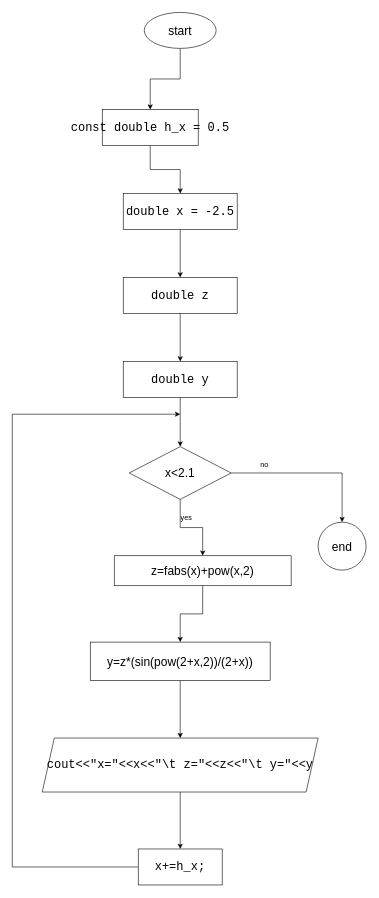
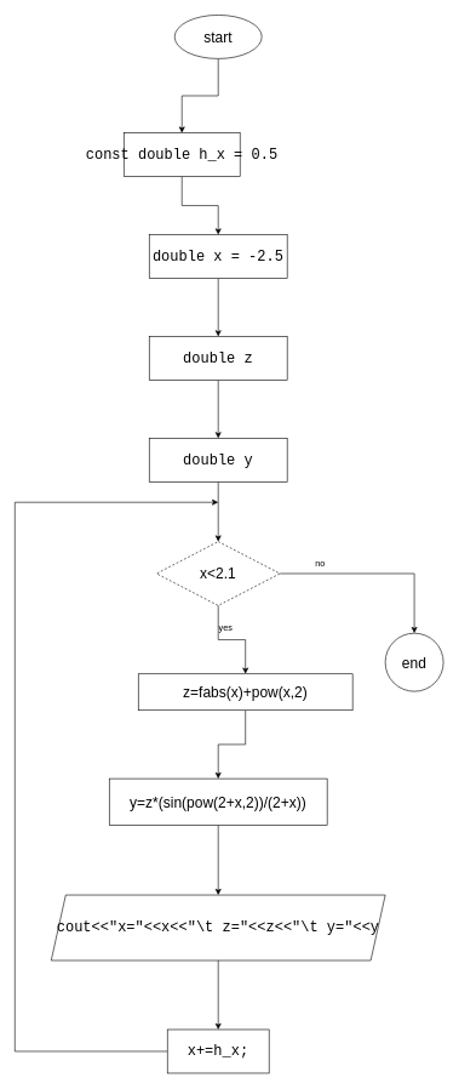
  <mxCell id="0" />
  <mxCell id="1" parent="0" />
  <mxCell id="2" value="" style="edgeStyle=orthogonalEdgeStyle;rounded=0;orthogonalLoop=1;jettySize=auto;html=1;" parent="1" source="3" target="5" edge="1"><mxGeometry relative="1" as="geometry" /></mxCell>
  <mxCell id="3" value="&lt;font style=&quot;font-size: 20px;&quot;&gt;start&lt;/font&gt;" style="ellipse;whiteSpace=wrap;html=1;" parent="1" vertex="1"><mxGeometry x="240" y="20" width="120" height="60" as="geometry" /></mxCell>
  <mxCell id="4" value="" style="edgeStyle=orthogonalEdgeStyle;rounded=0;orthogonalLoop=1;jettySize=auto;html=1;" parent="1" source="5" target="7" edge="1"><mxGeometry relative="1" as="geometry" /></mxCell>
  <mxCell id="5" value="&lt;div style=&quot;font-family: Consolas, &amp;quot;Courier New&amp;quot;, monospace; font-size: 20px; line-height: 19px; white-space: pre;&quot;&gt;&lt;div style=&quot;&quot;&gt;const double h_x = 0.5&lt;/div&gt;&lt;/div&gt;" style="whiteSpace=wrap;html=1;" parent="1" vertex="1"><mxGeometry x="170" y="182" width="160" height="60" as="geometry" /></mxCell>
  <mxCell id="6" value="" style="edgeStyle=orthogonalEdgeStyle;rounded=0;orthogonalLoop=1;jettySize=auto;html=1;" parent="1" source="7" target="9" edge="1"><mxGeometry relative="1" as="geometry" /></mxCell>
  <mxCell id="7" value="&lt;div style=&quot;font-family: Consolas, &amp;quot;Courier New&amp;quot;, monospace; font-size: 20px; line-height: 19px; white-space: pre;&quot;&gt;&lt;div style=&quot;&quot;&gt;double x = -2.5&lt;/div&gt;&lt;/div&gt;" style="whiteSpace=wrap;html=1;" parent="1" vertex="1"><mxGeometry x="205" y="322" width="190" height="60" as="geometry" /></mxCell>
  <mxCell id="8" value="" style="edgeStyle=orthogonalEdgeStyle;rounded=0;orthogonalLoop=1;jettySize=auto;html=1;" parent="1" source="9" target="11" edge="1"><mxGeometry relative="1" as="geometry" /></mxCell>
  <mxCell id="9" value="&lt;div style=&quot;font-family: Consolas, &amp;quot;Courier New&amp;quot;, monospace; font-size: 20px; line-height: 19px; white-space: pre;&quot;&gt;&lt;div style=&quot;&quot;&gt;double z&lt;/div&gt;&lt;/div&gt;" style="whiteSpace=wrap;html=1;" parent="1" vertex="1"><mxGeometry x="205" y="462" width="190" height="60" as="geometry" /></mxCell>
  <mxCell id="10" value="" style="edgeStyle=orthogonalEdgeStyle;rounded=0;orthogonalLoop=1;jettySize=auto;html=1;" parent="1" source="11" target="14" edge="1"><mxGeometry relative="1" as="geometry" /></mxCell>
  <mxCell id="11" value="&lt;div style=&quot;font-family: Consolas, &amp;quot;Courier New&amp;quot;, monospace; font-size: 20px; line-height: 19px; white-space: pre;&quot;&gt;&lt;div style=&quot;&quot;&gt;double y&lt;/div&gt;&lt;/div&gt;" style="whiteSpace=wrap;html=1;" parent="1" vertex="1"><mxGeometry x="205" y="602" width="190" height="60" as="geometry" /></mxCell>
  <mxCell id="12" value="" style="edgeStyle=orthogonalEdgeStyle;rounded=0;orthogonalLoop=1;jettySize=auto;html=1;" parent="1" source="14" target="16" edge="1"><mxGeometry relative="1" as="geometry" /></mxCell>
  <mxCell id="13" value="" style="edgeStyle=orthogonalEdgeStyle;rounded=0;orthogonalLoop=1;jettySize=auto;html=1;" parent="1" source="14" target="23" edge="1"><mxGeometry relative="1" as="geometry" /></mxCell>
- <mxCell id="14" value="&lt;font style=&quot;font-size: 20px;&quot;&gt;x&amp;lt;2.1&lt;/font&gt;" style="rhombus;whiteSpace=wrap;html=1;" parent="1" vertex="1"><mxGeometry x="215" y="744" width="170" height="88" as="geometry" /></mxCell>
+ <mxCell id="14" value="&lt;font style=&quot;font-size: 20px;&quot;&gt;x&amp;lt;2.1&lt;/font&gt;" style="rhombus;whiteSpace=wrap;html=1;dashed=1;" parent="1" vertex="1"><mxGeometry x="215" y="744" width="170" height="88" as="geometry" /></mxCell>
  <mxCell id="15" value="" style="edgeStyle=orthogonalEdgeStyle;rounded=0;orthogonalLoop=1;jettySize=auto;html=1;" parent="1" source="16" target="18" edge="1"><mxGeometry relative="1" as="geometry" /></mxCell>
  <mxCell id="16" value="&lt;font style=&quot;font-size: 20px;&quot;&gt;z=fabs(x)+pow(x,2)&lt;/font&gt;" style="whiteSpace=wrap;html=1;" parent="1" vertex="1"><mxGeometry x="190" y="926" width="295" height="50" as="geometry" /></mxCell>
  <mxCell id="17" value="" style="edgeStyle=orthogonalEdgeStyle;rounded=0;orthogonalLoop=1;jettySize=auto;html=1;" parent="1" source="18" target="20" edge="1"><mxGeometry relative="1" as="geometry" /></mxCell>
  <mxCell id="18" value="&lt;span style=&quot;font-size: 20px;&quot;&gt;y=z*(sin(pow(2+x,2))/(2+x))&lt;/span&gt;" style="whiteSpace=wrap;html=1;" parent="1" vertex="1"><mxGeometry x="150" y="1070" width="300" height="64" as="geometry" /></mxCell>
  <mxCell id="19" value="" style="edgeStyle=orthogonalEdgeStyle;rounded=0;orthogonalLoop=1;jettySize=auto;html=1;" parent="1" source="20" target="22" edge="1"><mxGeometry relative="1" as="geometry" /></mxCell>
  <mxCell id="20" value="&lt;div style=&quot;font-family: Consolas, &amp;quot;Courier New&amp;quot;, monospace; font-weight: normal; font-size: 20px; line-height: 19px; white-space: pre;&quot;&gt;&lt;div style=&quot;&quot;&gt;cout&amp;lt;&amp;lt;&quot;x=&quot;&amp;lt;&amp;lt;x&amp;lt;&amp;lt;&quot;\t z=&quot;&amp;lt;&amp;lt;z&amp;lt;&amp;lt;&quot;\t y=&quot;&amp;lt;&amp;lt;y&lt;/div&gt;&lt;/div&gt;" style="shape=parallelogram;perimeter=parallelogramPerimeter;whiteSpace=wrap;html=1;fixedSize=1;" parent="1" vertex="1"><mxGeometry x="70" y="1230" width="460" height="90" as="geometry" /></mxCell>
  <mxCell id="21" style="edgeStyle=orthogonalEdgeStyle;rounded=0;orthogonalLoop=1;jettySize=auto;html=1;exitX=0;exitY=0.5;exitDx=0;exitDy=0;" parent="1" source="22" edge="1"><mxGeometry relative="1" as="geometry"><mxPoint x="300" y="690" as="targetPoint" /><Array as="points"><mxPoint x="20" y="1445" /><mxPoint x="20" y="690" /></Array></mxGeometry></mxCell>
  <mxCell id="22" value="&lt;div style=&quot;font-family: Consolas, &amp;quot;Courier New&amp;quot;, monospace; font-size: 20px; line-height: 19px; white-space: pre;&quot;&gt;x+=h_x;&lt;/div&gt;" style="whiteSpace=wrap;html=1;" parent="1" vertex="1"><mxGeometry x="230" y="1415" width="140" height="60" as="geometry" /></mxCell>
  <mxCell id="23" value="&lt;font style=&quot;font-size: 20px;&quot;&gt;end&lt;/font&gt;" style="ellipse;whiteSpace=wrap;html=1;" parent="1" vertex="1"><mxGeometry x="530" y="870" width="80" height="80" as="geometry" /></mxCell>
  <mxCell id="24" value="yes" style="text;html=1;align=center;verticalAlign=middle;resizable=0;points=[];autosize=1;strokeColor=none;fillColor=none;" vertex="1" parent="1"><mxGeometry x="290" y="848" width="40" height="30" as="geometry" /></mxCell>
  <mxCell id="25" value="no" style="text;html=1;align=center;verticalAlign=middle;resizable=0;points=[];autosize=1;strokeColor=none;fillColor=none;" vertex="1" parent="1"><mxGeometry x="420" y="760" width="40" height="30" as="geometry" /></mxCell>
